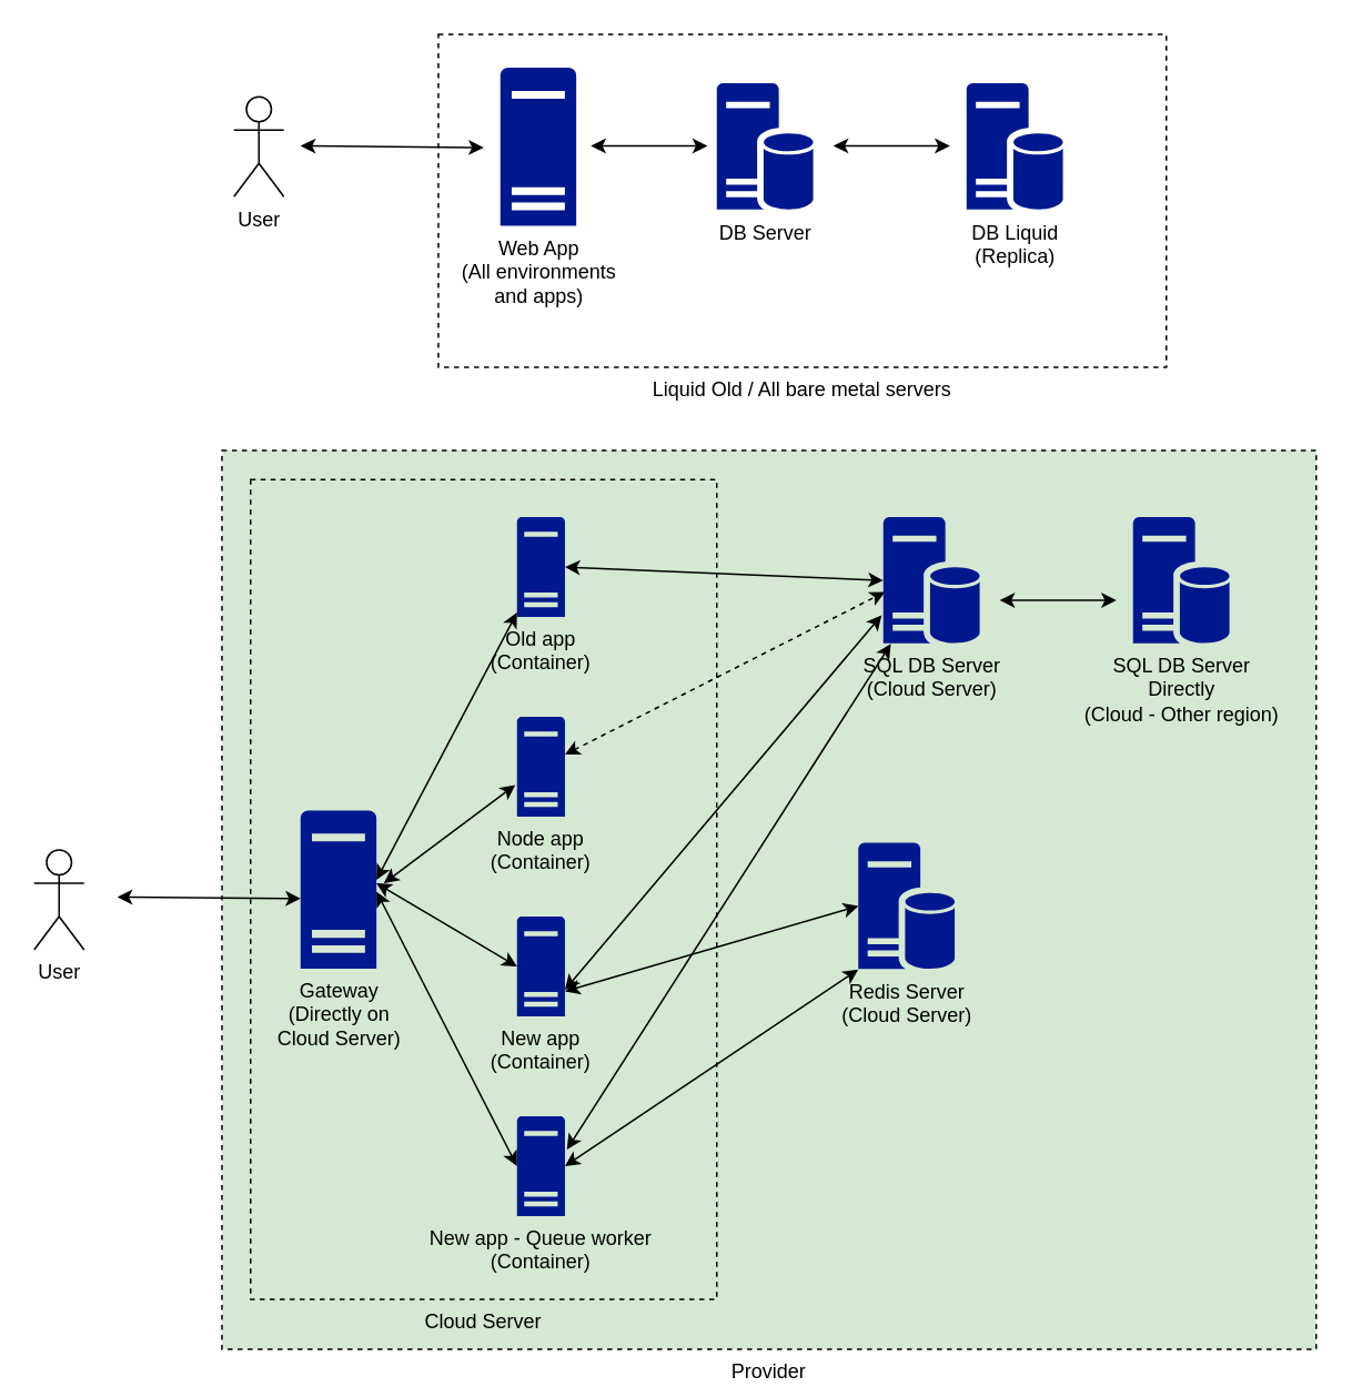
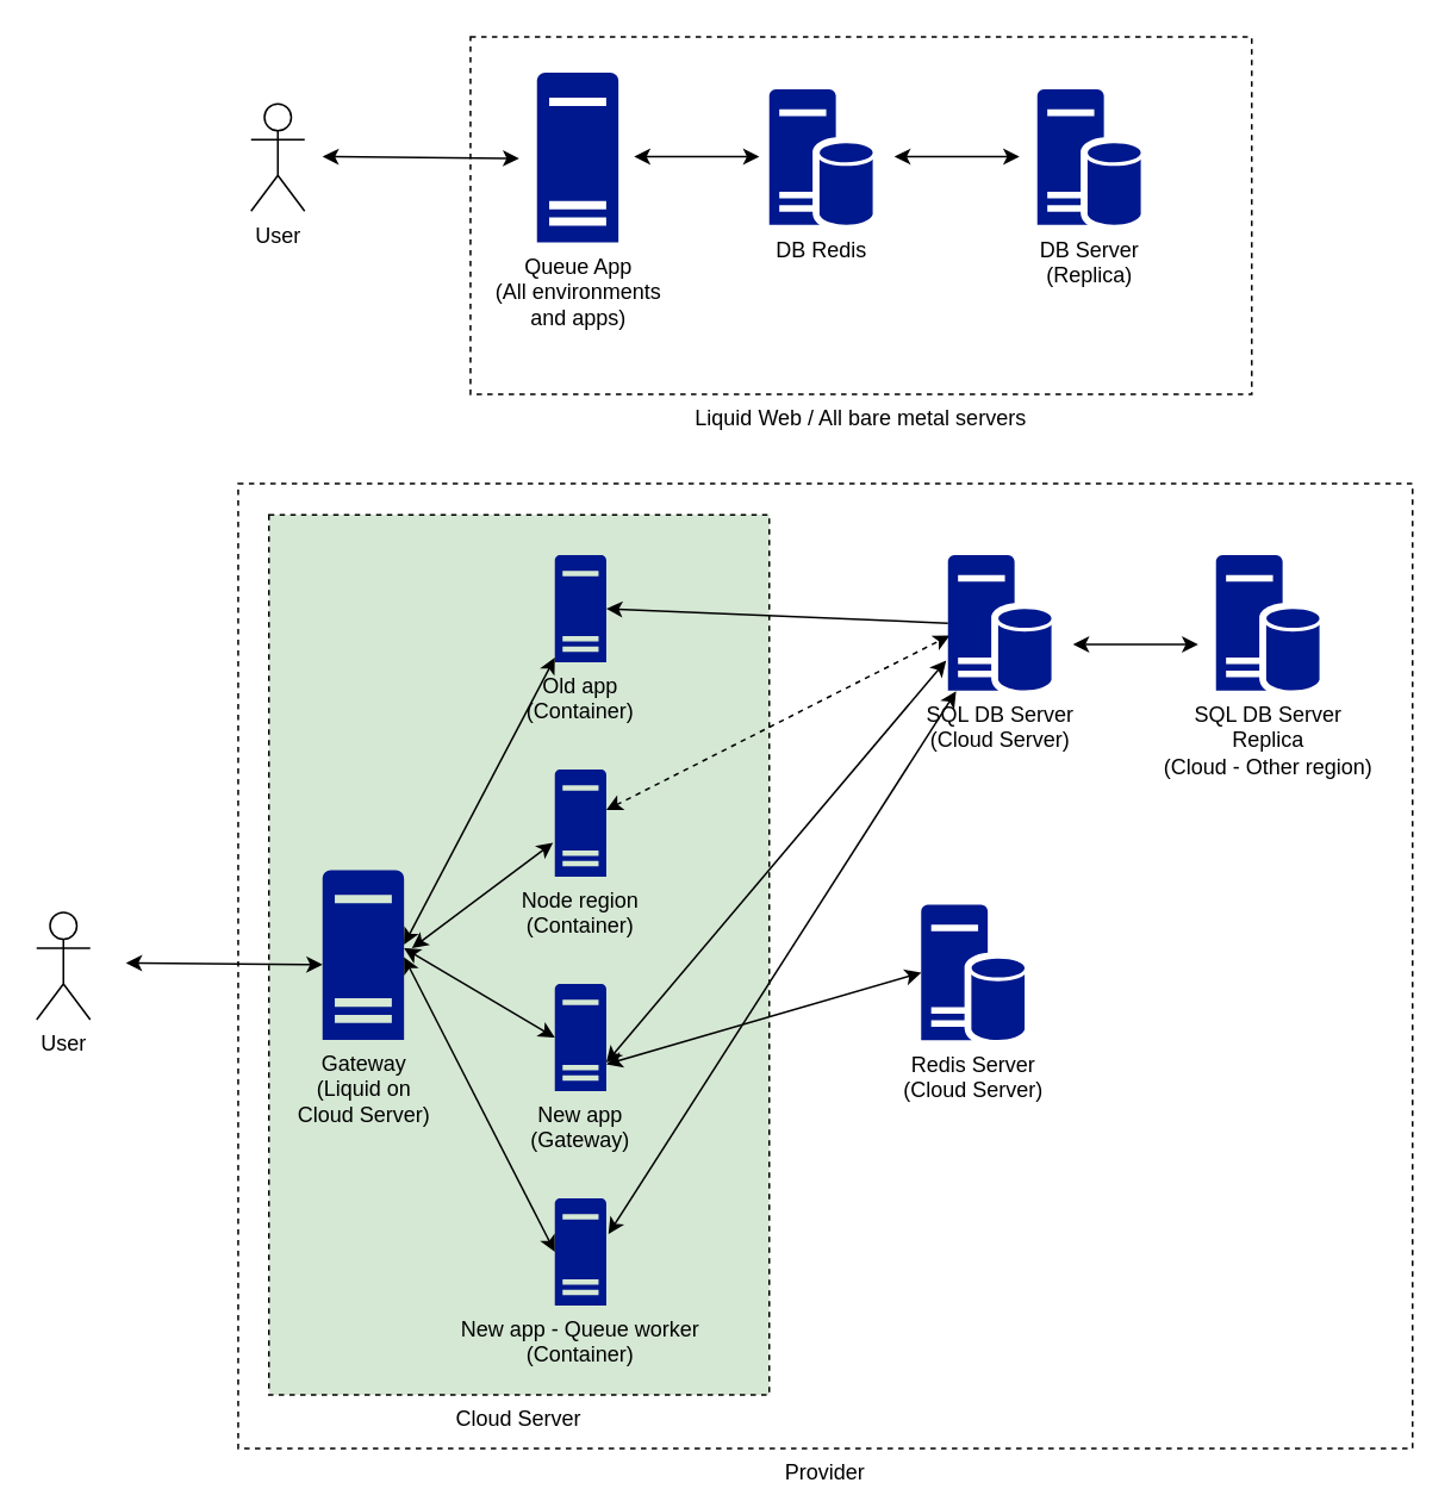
  <mxCell id="0" />
  <mxCell id="1" parent="0" />
- <mxCell id="2" value="Liquid Old / All bare metal servers" style="rounded=0;whiteSpace=wrap;html=1;labelPosition=center;verticalLabelPosition=bottom;align=center;verticalAlign=top;dashed=1;" vertex="1" parent="1"><mxGeometry x="262.8" y="20" width="437.2" height="200" as="geometry" /></mxCell>
+ <mxCell id="2" value="Liquid Web / All bare metal servers" style="rounded=0;whiteSpace=wrap;html=1;labelPosition=center;verticalLabelPosition=bottom;align=center;verticalAlign=top;dashed=1;" vertex="1" parent="1"><mxGeometry x="262.8" y="20" width="437.2" height="200" as="geometry" /></mxCell>
  <mxCell id="3" value="User" style="shape=umlActor;verticalLabelPosition=bottom;verticalAlign=top;html=1;" vertex="1" parent="1"><mxGeometry x="140" y="57.5" width="30" height="60" as="geometry" /></mxCell>
- <mxCell id="4" value="Web App&lt;div&gt;(All environments&lt;/div&gt;&lt;div&gt;and apps)&lt;/div&gt;" style="sketch=0;aspect=fixed;pointerEvents=1;shadow=0;dashed=0;html=1;strokeColor=none;labelPosition=center;verticalLabelPosition=bottom;verticalAlign=top;align=center;fillColor=#00188D;shape=mxgraph.mscae.enterprise.server_generic" vertex="1" parent="1"><mxGeometry x="300" y="40" width="45.6" height="95" as="geometry" /></mxCell>
- <mxCell id="5" value="DB Server" style="sketch=0;aspect=fixed;pointerEvents=1;shadow=0;dashed=0;html=1;strokeColor=none;labelPosition=center;verticalLabelPosition=bottom;verticalAlign=top;align=center;fillColor=#00188D;shape=mxgraph.mscae.enterprise.database_server" vertex="1" parent="1"><mxGeometry x="430" y="49.41" width="57.9" height="76.18" as="geometry" /></mxCell>
+ <mxCell id="4" value="Queue App&lt;div&gt;(All environments&lt;/div&gt;&lt;div&gt;and apps)&lt;/div&gt;" style="sketch=0;aspect=fixed;pointerEvents=1;shadow=0;dashed=0;html=1;strokeColor=none;labelPosition=center;verticalLabelPosition=bottom;verticalAlign=top;align=center;fillColor=#00188D;shape=mxgraph.mscae.enterprise.server_generic" vertex="1" parent="1"><mxGeometry x="300" y="40" width="45.6" height="95" as="geometry" /></mxCell>
+ <mxCell id="5" value="DB Redis" style="sketch=0;aspect=fixed;pointerEvents=1;shadow=0;dashed=0;html=1;strokeColor=none;labelPosition=center;verticalLabelPosition=bottom;verticalAlign=top;align=center;fillColor=#00188D;shape=mxgraph.mscae.enterprise.database_server" vertex="1" parent="1"><mxGeometry x="430" y="49.41" width="57.9" height="76.18" as="geometry" /></mxCell>
  <mxCell id="6" value="" style="endArrow=classic;startArrow=classic;html=1;rounded=0;" edge="1" parent="1"><mxGeometry width="50" height="50" relative="1" as="geometry"><mxPoint x="354.4" y="87" as="sourcePoint" /><mxPoint x="424.4" y="87" as="targetPoint" /></mxGeometry></mxCell>
  <mxCell id="7" value="" style="endArrow=classic;startArrow=classic;html=1;rounded=0;" edge="1" parent="1"><mxGeometry width="50" height="50" relative="1" as="geometry"><mxPoint x="500" y="87" as="sourcePoint" /><mxPoint x="570" y="87" as="targetPoint" /></mxGeometry></mxCell>
- <mxCell id="8" value="DB Liquid&lt;div&gt;(Replica)&lt;/div&gt;" style="sketch=0;aspect=fixed;pointerEvents=1;shadow=0;dashed=0;html=1;strokeColor=none;labelPosition=center;verticalLabelPosition=bottom;verticalAlign=top;align=center;fillColor=#00188D;shape=mxgraph.mscae.enterprise.database_server" vertex="1" parent="1"><mxGeometry x="580" y="49.41" width="57.9" height="76.18" as="geometry" /></mxCell>
- <mxCell id="9" value="Provider" style="rounded=0;whiteSpace=wrap;html=1;labelPosition=center;verticalLabelPosition=bottom;align=center;verticalAlign=top;dashed=1;fillColor=#d5e8d4;" vertex="1" parent="1"><mxGeometry x="132.8" y="270" width="657.2" height="540" as="geometry" /></mxCell>
+ <mxCell id="8" value="DB Server&lt;div&gt;(Replica)&lt;/div&gt;" style="sketch=0;aspect=fixed;pointerEvents=1;shadow=0;dashed=0;html=1;strokeColor=none;labelPosition=center;verticalLabelPosition=bottom;verticalAlign=top;align=center;fillColor=#00188D;shape=mxgraph.mscae.enterprise.database_server" vertex="1" parent="1"><mxGeometry x="580" y="49.41" width="57.9" height="76.18" as="geometry" /></mxCell>
+ <mxCell id="9" value="Provider" style="rounded=0;whiteSpace=wrap;html=1;labelPosition=center;verticalLabelPosition=bottom;align=center;verticalAlign=top;dashed=1;" vertex="1" parent="1"><mxGeometry x="132.8" y="270" width="657.2" height="540" as="geometry" /></mxCell>
  <mxCell id="10" value="User" style="shape=umlActor;verticalLabelPosition=bottom;verticalAlign=top;html=1;" vertex="1" parent="1"><mxGeometry x="20" y="510" width="30" height="60" as="geometry" /></mxCell>
  <mxCell id="11" value="Cloud Server" style="rounded=0;whiteSpace=wrap;html=1;labelPosition=center;verticalLabelPosition=bottom;align=center;verticalAlign=top;dashed=1;fillColor=#d5e8d4;" vertex="1" parent="1"><mxGeometry x="150" y="287.5" width="280" height="492.5" as="geometry" /></mxCell>
- <mxCell id="12" value="Gateway&lt;div&gt;(Directly on&lt;/div&gt;&lt;div&gt;&lt;span style=&quot;background-color: initial;&quot;&gt;Cloud Server)&lt;/span&gt;&lt;/div&gt;" style="sketch=0;aspect=fixed;pointerEvents=1;shadow=0;dashed=0;html=1;strokeColor=none;labelPosition=center;verticalLabelPosition=bottom;verticalAlign=top;align=center;fillColor=#00188D;shape=mxgraph.mscae.enterprise.server_generic" vertex="1" parent="1"><mxGeometry x="180" y="486.25" width="45.6" height="95" as="geometry" /></mxCell>
+ <mxCell id="12" value="Gateway&lt;div&gt;(Liquid on&lt;/div&gt;&lt;div&gt;&lt;span style=&quot;background-color: initial;&quot;&gt;Cloud Server)&lt;/span&gt;&lt;/div&gt;" style="sketch=0;aspect=fixed;pointerEvents=1;shadow=0;dashed=0;html=1;strokeColor=none;labelPosition=center;verticalLabelPosition=bottom;verticalAlign=top;align=center;fillColor=#00188D;shape=mxgraph.mscae.enterprise.server_generic" vertex="1" parent="1"><mxGeometry x="180" y="486.25" width="45.6" height="95" as="geometry" /></mxCell>
  <mxCell id="13" value="" style="endArrow=classic;startArrow=classic;html=1;rounded=0;" edge="1" parent="1"><mxGeometry width="50" height="50" relative="1" as="geometry"><mxPoint x="180" y="87" as="sourcePoint" /><mxPoint x="290" y="88" as="targetPoint" /></mxGeometry></mxCell>
  <mxCell id="14" value="Old app&lt;div&gt;(Container)&lt;/div&gt;" style="sketch=0;aspect=fixed;pointerEvents=1;shadow=0;dashed=0;html=1;strokeColor=none;labelPosition=center;verticalLabelPosition=bottom;verticalAlign=top;align=center;fillColor=#00188D;shape=mxgraph.mscae.enterprise.server_generic" vertex="1" parent="1"><mxGeometry x="310" y="310" width="28.8" height="60" as="geometry" /></mxCell>
- <mxCell id="15" value="Node app&lt;div&gt;(Container)&lt;/div&gt;" style="sketch=0;aspect=fixed;pointerEvents=1;shadow=0;dashed=0;html=1;strokeColor=none;labelPosition=center;verticalLabelPosition=bottom;verticalAlign=top;align=center;fillColor=#00188D;shape=mxgraph.mscae.enterprise.server_generic" vertex="1" parent="1"><mxGeometry x="310" y="430" width="28.8" height="60" as="geometry" /></mxCell>
- <mxCell id="16" value="New app&lt;div&gt;(Container)&lt;/div&gt;" style="sketch=0;aspect=fixed;pointerEvents=1;shadow=0;dashed=0;html=1;strokeColor=none;labelPosition=center;verticalLabelPosition=bottom;verticalAlign=top;align=center;fillColor=#00188D;shape=mxgraph.mscae.enterprise.server_generic" vertex="1" parent="1"><mxGeometry x="310" y="550" width="28.8" height="60" as="geometry" /></mxCell>
+ <mxCell id="15" value="Node region&lt;div&gt;(Container)&lt;/div&gt;" style="sketch=0;aspect=fixed;pointerEvents=1;shadow=0;dashed=0;html=1;strokeColor=none;labelPosition=center;verticalLabelPosition=bottom;verticalAlign=top;align=center;fillColor=#00188D;shape=mxgraph.mscae.enterprise.server_generic" vertex="1" parent="1"><mxGeometry x="310" y="430" width="28.8" height="60" as="geometry" /></mxCell>
+ <mxCell id="16" value="New app&lt;div&gt;(Gateway)&lt;/div&gt;" style="sketch=0;aspect=fixed;pointerEvents=1;shadow=0;dashed=0;html=1;strokeColor=none;labelPosition=center;verticalLabelPosition=bottom;verticalAlign=top;align=center;fillColor=#00188D;shape=mxgraph.mscae.enterprise.server_generic" vertex="1" parent="1"><mxGeometry x="310" y="550" width="28.8" height="60" as="geometry" /></mxCell>
  <mxCell id="17" value="Redis Server&lt;div&gt;(Cloud Server)&lt;/div&gt;" style="sketch=0;aspect=fixed;pointerEvents=1;shadow=0;dashed=0;html=1;strokeColor=none;labelPosition=center;verticalLabelPosition=bottom;verticalAlign=top;align=center;fillColor=#00188D;shape=mxgraph.mscae.enterprise.database_server" vertex="1" parent="1"><mxGeometry x="515" y="505.66" width="57.9" height="76.18" as="geometry" /></mxCell>
- <mxCell id="18" value="" style="endArrow=classic;startArrow=classic;html=1;rounded=0;entryX=0;entryY=0.5;entryDx=0;entryDy=0;entryPerimeter=0;exitX=1;exitY=0.5;exitDx=0;exitDy=0;exitPerimeter=0;" edge="1" parent="1" source="14" target="23"><mxGeometry width="50" height="50" relative="1" as="geometry"><mxPoint x="350" y="348" as="sourcePoint" /><mxPoint x="510" y="348" as="targetPoint" /></mxGeometry></mxCell>
+ <mxCell id="18" value="" style="endArrow=none;startArrow=classic;html=1;rounded=0;entryX=0;entryY=0.5;entryDx=0;entryDy=0;entryPerimeter=0;exitX=1;exitY=0.5;exitDx=0;exitDy=0;exitPerimeter=0;" edge="1" parent="1" source="14" target="23"><mxGeometry width="50" height="50" relative="1" as="geometry"><mxPoint x="350" y="348" as="sourcePoint" /><mxPoint x="510" y="348" as="targetPoint" /></mxGeometry></mxCell>
  <mxCell id="19" value="" style="endArrow=classic;startArrow=classic;html=1;rounded=0;" edge="1" parent="1"><mxGeometry width="50" height="50" relative="1" as="geometry"><mxPoint x="70" y="538.25" as="sourcePoint" /><mxPoint x="180" y="539.25" as="targetPoint" /></mxGeometry></mxCell>
- <mxCell id="20" value="SQL DB Server&lt;div&gt;Directly&lt;/div&gt;&lt;div&gt;(Cloud - Other region)&lt;/div&gt;" style="sketch=0;aspect=fixed;pointerEvents=1;shadow=0;dashed=0;html=1;strokeColor=none;labelPosition=center;verticalLabelPosition=bottom;verticalAlign=top;align=center;fillColor=#00188D;shape=mxgraph.mscae.enterprise.database_server" vertex="1" parent="1"><mxGeometry x="680" y="310" width="57.9" height="76.18" as="geometry" /></mxCell>
+ <mxCell id="20" value="SQL DB Server&lt;div&gt;Replica&lt;/div&gt;&lt;div&gt;(Cloud - Other region)&lt;/div&gt;" style="sketch=0;aspect=fixed;pointerEvents=1;shadow=0;dashed=0;html=1;strokeColor=none;labelPosition=center;verticalLabelPosition=bottom;verticalAlign=top;align=center;fillColor=#00188D;shape=mxgraph.mscae.enterprise.database_server" vertex="1" parent="1"><mxGeometry x="680" y="310" width="57.9" height="76.18" as="geometry" /></mxCell>
  <mxCell id="21" value="" style="endArrow=classic;startArrow=classic;html=1;rounded=0;" edge="1" parent="1" source="23"><mxGeometry width="50" height="50" relative="1" as="geometry"><mxPoint x="355.6" y="347.5" as="sourcePoint" /><mxPoint x="530" y="360" as="targetPoint" /></mxGeometry></mxCell>
  <mxCell id="22" value="" style="endArrow=classic;startArrow=classic;html=1;rounded=0;entryX=0.017;entryY=0.591;entryDx=0;entryDy=0;entryPerimeter=0;dashed=1;" edge="1" parent="1" source="15" target="23"><mxGeometry width="50" height="50" relative="1" as="geometry"><mxPoint x="339" y="453" as="sourcePoint" /><mxPoint x="530" y="360" as="targetPoint" /></mxGeometry></mxCell>
  <mxCell id="23" value="SQL DB Server&lt;div&gt;(Cloud Server)&lt;/div&gt;" style="sketch=0;aspect=fixed;pointerEvents=1;shadow=0;dashed=0;html=1;strokeColor=none;labelPosition=center;verticalLabelPosition=bottom;verticalAlign=top;align=center;fillColor=#00188D;shape=mxgraph.mscae.enterprise.database_server" vertex="1" parent="1"><mxGeometry x="530" y="310" width="57.9" height="76.18" as="geometry" /></mxCell>
  <mxCell id="24" value="" style="endArrow=classic;startArrow=classic;html=1;rounded=0;entryX=-0.017;entryY=0.774;entryDx=0;entryDy=0;entryPerimeter=0;" edge="1" parent="1" target="23"><mxGeometry width="50" height="50" relative="1" as="geometry"><mxPoint x="338.8" y="594" as="sourcePoint" /><mxPoint x="520" y="350" as="targetPoint" /></mxGeometry></mxCell>
  <mxCell id="25" value="" style="endArrow=classic;startArrow=classic;html=1;rounded=0;" edge="1" parent="1"><mxGeometry width="50" height="50" relative="1" as="geometry"><mxPoint x="600" y="360" as="sourcePoint" /><mxPoint x="670" y="360" as="targetPoint" /></mxGeometry></mxCell>
  <mxCell id="26" value="" style="endArrow=classic;startArrow=classic;html=1;rounded=0;exitX=0;exitY=0.5;exitDx=0;exitDy=0;exitPerimeter=0;" edge="1" parent="1" source="17"><mxGeometry width="50" height="50" relative="1" as="geometry"><mxPoint x="530" y="634.5" as="sourcePoint" /><mxPoint x="338.803" y="595" as="targetPoint" /></mxGeometry></mxCell>
  <mxCell id="27" value="New app - Queue worker&lt;div&gt;(Container)&lt;/div&gt;" style="sketch=0;aspect=fixed;pointerEvents=1;shadow=0;dashed=0;html=1;strokeColor=none;labelPosition=center;verticalLabelPosition=bottom;verticalAlign=top;align=center;fillColor=#00188D;shape=mxgraph.mscae.enterprise.server_generic" vertex="1" parent="1"><mxGeometry x="310" y="670" width="28.8" height="60" as="geometry" /></mxCell>
- <mxCell id="28" value="" style="endArrow=classic;startArrow=classic;html=1;rounded=0;exitX=0;exitY=1;exitDx=0;exitDy=0;exitPerimeter=0;entryX=1;entryY=0.5;entryDx=0;entryDy=0;entryPerimeter=0;" edge="1" parent="1" source="17" target="27"><mxGeometry width="50" height="50" relative="1" as="geometry"><mxPoint x="535" y="501" as="sourcePoint" /><mxPoint x="348.803" y="605" as="targetPoint" /></mxGeometry></mxCell>
  <mxCell id="29" value="" style="endArrow=classic;startArrow=classic;html=1;rounded=0;entryX=1;entryY=0.5;entryDx=0;entryDy=0;entryPerimeter=0;" edge="1" parent="1" source="14"><mxGeometry width="50" height="50" relative="1" as="geometry"><mxPoint x="416.6" y="350" as="sourcePoint" /><mxPoint x="225.6" y="528" as="targetPoint" /></mxGeometry></mxCell>
  <mxCell id="30" value="" style="endArrow=classic;startArrow=classic;html=1;rounded=0;exitX=-0.035;exitY=0.683;exitDx=0;exitDy=0;exitPerimeter=0;" edge="1" parent="1" source="15"><mxGeometry width="50" height="50" relative="1" as="geometry"><mxPoint x="320" y="377" as="sourcePoint" /><mxPoint x="230" y="530" as="targetPoint" /></mxGeometry></mxCell>
  <mxCell id="31" value="" style="endArrow=classic;startArrow=classic;html=1;rounded=0;exitX=0;exitY=0.5;exitDx=0;exitDy=0;exitPerimeter=0;" edge="1" parent="1" source="16"><mxGeometry width="50" height="50" relative="1" as="geometry"><mxPoint x="304.6" y="481" as="sourcePoint" /><mxPoint x="225.6" y="530" as="targetPoint" /></mxGeometry></mxCell>
  <mxCell id="32" value="" style="endArrow=classic;startArrow=classic;html=1;rounded=0;exitX=0;exitY=0.5;exitDx=0;exitDy=0;exitPerimeter=0;" edge="1" parent="1" source="27"><mxGeometry width="50" height="50" relative="1" as="geometry"><mxPoint x="310" y="595" as="sourcePoint" /><mxPoint x="225.6" y="535" as="targetPoint" /></mxGeometry></mxCell>
  <mxCell id="33" value="" style="endArrow=classic;startArrow=classic;html=1;rounded=0;" edge="1" parent="1" source="23"><mxGeometry width="50" height="50" relative="1" as="geometry"><mxPoint x="530" y="530" as="sourcePoint" /><mxPoint x="340" y="690" as="targetPoint" /></mxGeometry></mxCell>
